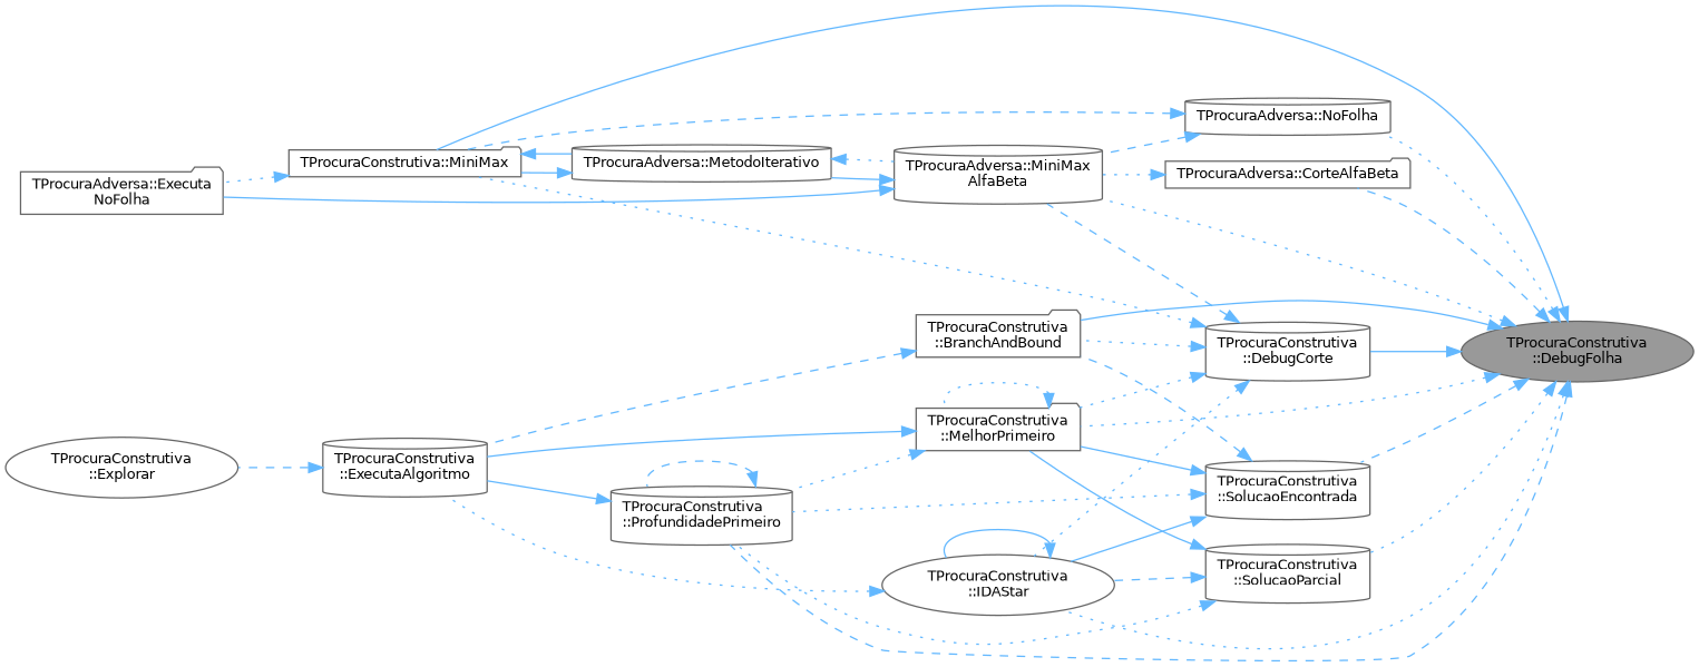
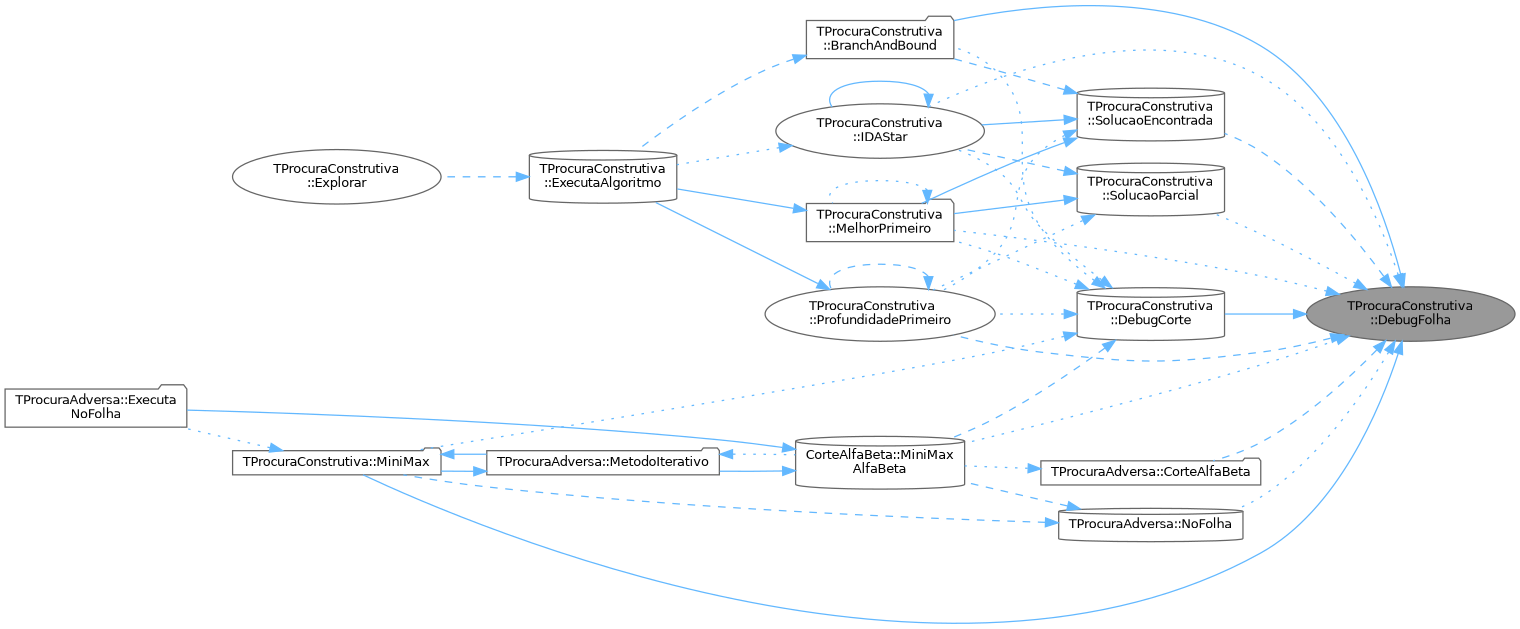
  digraph {
    rankdir=RL
    node [color=grey40 fillcolor=white fontname=Helvetica fontsize=10 shape=cylinder style=filled]
    edge [color=steelblue1 dir=back fontname=Helvetica fontsize=10 labelfontname=Helvetica labelfontsize=10 style=dotted]
    n1 [color=gray40 fillcolor=grey60 fontcolor=black height=0.2 label="TProcuraConstrutiva\l::DebugFolha" shape=ellipse width=0.4]
    n2 [height=0.2 label="TProcuraConstrutiva\l::BranchAndBound" shape=folder width=0.4]
    n3 [height=0.2 label="TProcuraAdversa::CorteAlfaBeta" shape=folder width=0.4]
-   n4 [height=0.2 label="TProcuraAdversa::MiniMax\lAlfaBeta" width=0.4]
+   n4 [height=0.2 label="CorteAlfaBeta::MiniMax\lAlfaBeta" width=0.4]
    n5 [height=0.2 label="TProcuraConstrutiva::MiniMax" shape=folder width=0.4]
    n6 [height=0.2 label="TProcuraConstrutiva\l::DebugCorte" width=0.4]
    n7 [height=0.2 label="TProcuraConstrutiva\l::IDAStar" shape=ellipse width=0.4]
    n8 [height=0.2 label="TProcuraConstrutiva\l::MelhorPrimeiro" shape=folder width=0.4]
-   n9 [height=0.2 label="TProcuraConstrutiva\l::ProfundidadePrimeiro" width=0.4]
+   n9 [height=0.2 label="TProcuraConstrutiva\l::ProfundidadePrimeiro" shape=ellipse width=0.4]
    n10 [height=0.2 label="TProcuraAdversa::NoFolha" width=0.4]
    n11 [height=0.2 label="TProcuraConstrutiva\l::SolucaoEncontrada" width=0.4]
    n12 [height=0.2 label="TProcuraConstrutiva\l::SolucaoParcial" width=0.4]
    n13 [height=0.2 label="TProcuraConstrutiva\l::ExecutaAlgoritmo" width=0.4]
    n14 [height=0.2 label="TProcuraAdversa::Executa\lNoFolha" shape=folder width=0.4]
-   n15 [height=0.2 label="TProcuraAdversa::MetodoIterativo" width=0.4]
+   n15 [height=0.2 label="TProcuraAdversa::MetodoIterativo" shape=folder width=0.4]
    n16 [height=0.2 label="TProcuraConstrutiva\l::Explorar" shape=ellipse width=0.4]
    n1 -> n2 [style=solid]
    n1 -> n3 [style=dashed]
    n1 -> n4
    n1 -> n5 [style=solid]
    n1 -> n6 [style=solid]
    n1 -> n7
    n1 -> n8
    n1 -> n9 [style=dashed]
    n1 -> n10
    n1 -> n11 [style=dashed]
    n1 -> n12
    n2 -> n13 [style=dashed]
    n3 -> n4
    n4 -> n14 [style=solid]
    n4 -> n15 [style=solid]
    n5 -> n14
    n5 -> n15 [style=solid]
    n6 -> n2
    n6 -> n4 [style=dashed]
    n6 -> n5
    n6 -> n7
    n6 -> n8
-   n8 -> n9
+   n6 -> n9
    n7 -> n7 [style=solid]
    n7 -> n13
    n8 -> n8
    n8 -> n13 [style=solid]
    n9 -> n9 [style=dashed]
    n9 -> n13 [style=solid]
    n10 -> n4 [style=dashed]
    n10 -> n5 [style=dashed]
    n11 -> n2 [style=dashed]
    n11 -> n7 [style=solid]
    n11 -> n8 [style=solid]
    n11 -> n9
    n12 -> n7 [style=dashed]
    n12 -> n8 [style=solid]
    n12 -> n9
    n13 -> n16 [style=dashed]
    n15 -> n4
    n15 -> n5 [style=solid]
  }
